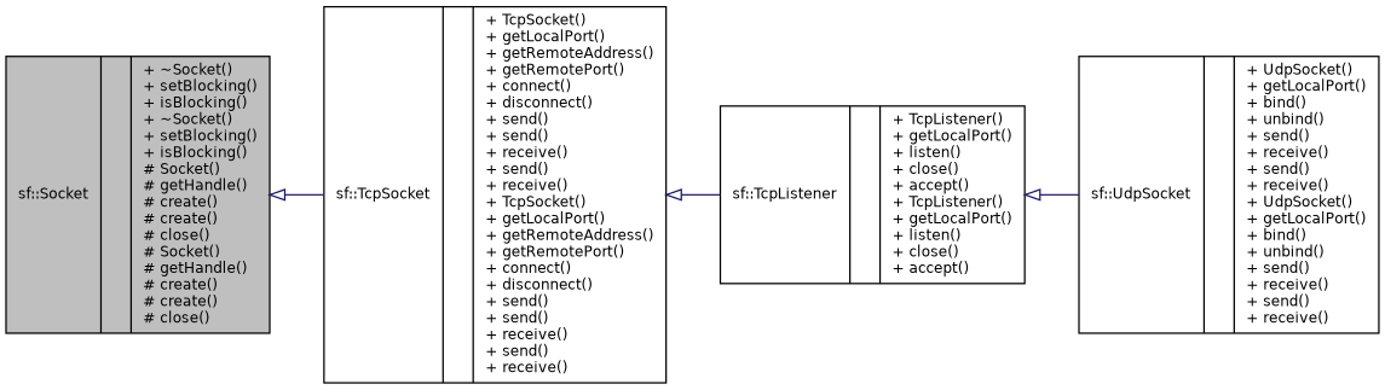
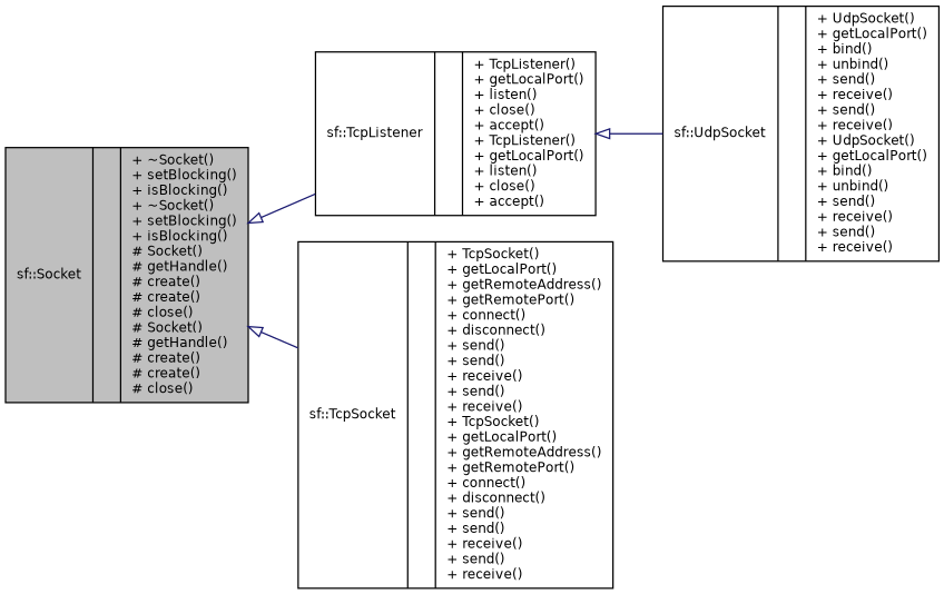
  digraph {
    rankdir=LR
    node [color=black fillcolor=white fontname=Helvetica fontsize=10 shape=record style=filled]
    edge [arrowtail=onormal color=midnightblue dir=back fontname=Helvetica fontsize=10 labelfontname=Helvetica labelfontsize=10 style=solid]
    n1 [fillcolor=grey75 fontcolor=black height=0.2 label="{sf::Socket\n||+ ~Socket()\l+ setBlocking()\l+ isBlocking()\l+ ~Socket()\l+ setBlocking()\l+ isBlocking()\l# Socket()\l# getHandle()\l# create()\l# create()\l# close()\l# Socket()\l# getHandle()\l# create()\l# create()\l# close()\l}" width=0.4]
    n2 [height=0.2 label="{sf::TcpListener\n||+ TcpListener()\l+ getLocalPort()\l+ listen()\l+ close()\l+ accept()\l+ TcpListener()\l+ getLocalPort()\l+ listen()\l+ close()\l+ accept()\l}" width=0.4]
    n3 [height=0.2 label="{sf::TcpSocket\n||+ TcpSocket()\l+ getLocalPort()\l+ getRemoteAddress()\l+ getRemotePort()\l+ connect()\l+ disconnect()\l+ send()\l+ send()\l+ receive()\l+ send()\l+ receive()\l+ TcpSocket()\l+ getLocalPort()\l+ getRemoteAddress()\l+ getRemotePort()\l+ connect()\l+ disconnect()\l+ send()\l+ send()\l+ receive()\l+ send()\l+ receive()\l}" width=0.4]
    n4 [height=0.2 label="{sf::UdpSocket\n||+ UdpSocket()\l+ getLocalPort()\l+ bind()\l+ unbind()\l+ send()\l+ receive()\l+ send()\l+ receive()\l+ UdpSocket()\l+ getLocalPort()\l+ bind()\l+ unbind()\l+ send()\l+ receive()\l+ send()\l+ receive()\l}" width=0.4]
-   n3 -> n2
+   n1 -> n2
    n1 -> n3
    n2 -> n4
  }
